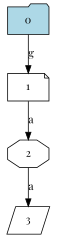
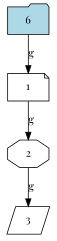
  digraph {
    fontname="Playfair Display"
    rankdir=TB
    node [fontname="Playfair Display"]
    edge [fontname="Playfair Display"]
    3 [shape=parallelogram]
-   0 [fillcolor=lightblue shape=folder style=filled]
+   0 [fillcolor=lightblue shape=folder style=filled label=6]
    1 [shape=note]
    2 [shape=octagon]
    0 -> 1 [label=g]
-   1 -> 2 [label=a]
-   2 -> 3 [label=a]
+   1 -> 2 [label=g]
+   2 -> 3 [label=g]
  }
